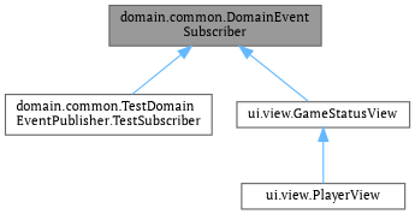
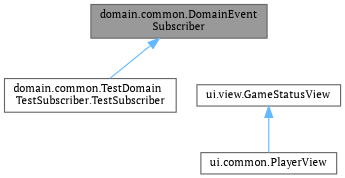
  digraph {
    fontname="PT Serif"
    rankdir=TB
    node [color=gray40 fillcolor=white fontname="PT Serif" fontsize=10 shape=box style=filled]
    edge [color=steelblue1 dir=back fontname="PT Serif" fontsize=10 labelfontname=Helvetica labelfontsize=10 style=solid]
    n1 [fillcolor=grey60 fontcolor=black height=0.2 label="domain.common.DomainEvent\lSubscriber" width=0.4]
-   n2 [height=0.2 label="domain.common.TestDomain\lEventPublisher.TestSubscriber" width=0.4]
+   n2 [height=0.2 label="domain.common.TestDomain\lTestSubscriber.TestSubscriber" width=0.4]
    n3 [height=0.2 label="ui.view.GameStatusView" width=0.4]
-   n4 [height=0.2 label="ui.view.PlayerView" width=0.4]
+   n4 [height=0.2 label="ui.common.PlayerView" width=0.4]
    n1 -> n2
-   n1 -> n3
    n3 -> n4
  }
